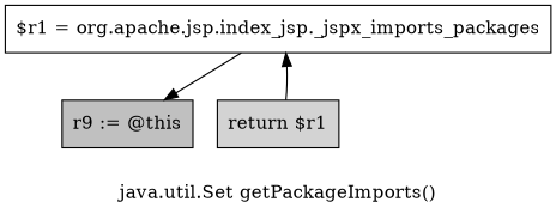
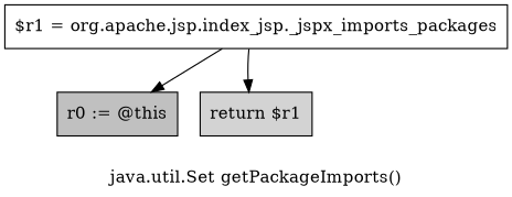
  digraph {
    label="java.util.Set getPackageImports()"
    node [shape=box style=filled]
-   n1 [fillcolor=gray label="r9 := @this"]
+   n1 [fillcolor=gray label="r0 := @this"]
    n2 [label="$r1 = org.apache.jsp.index_jsp._jspx_imports_packages" style=""]
    n3 [fillcolor=lightgray label="return $r1"]
    n2 -> n1
-   n3 -> n2
+   n2 -> n3
  }
